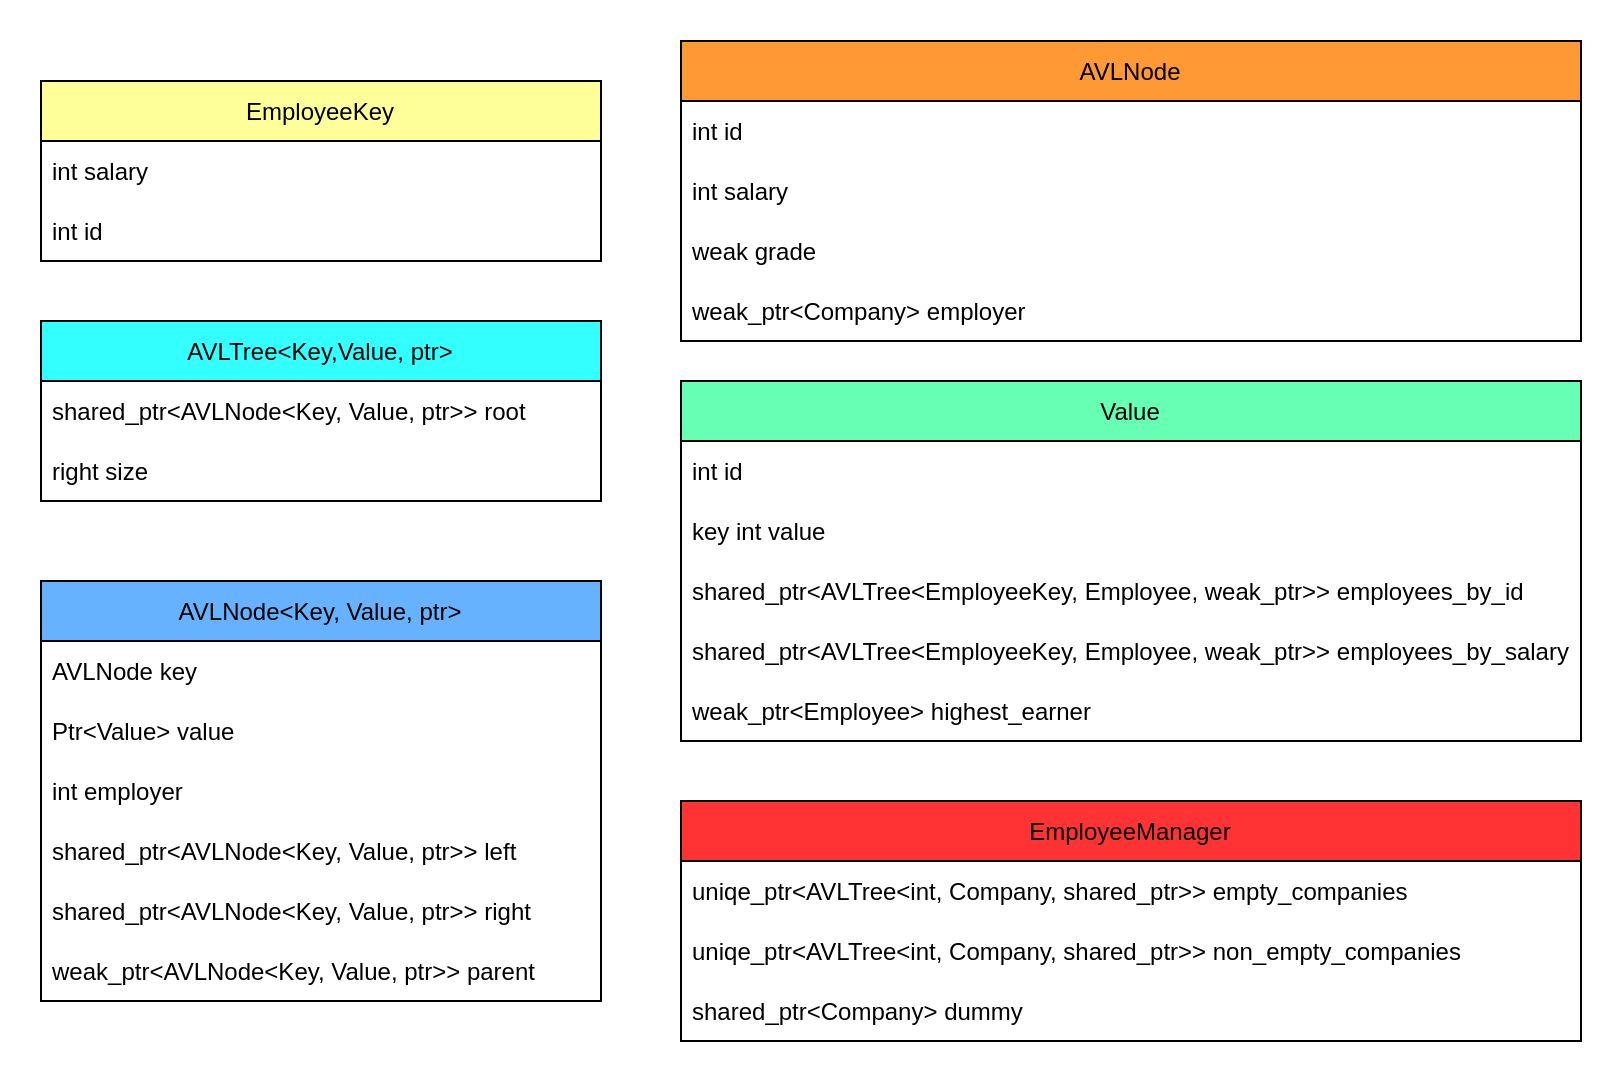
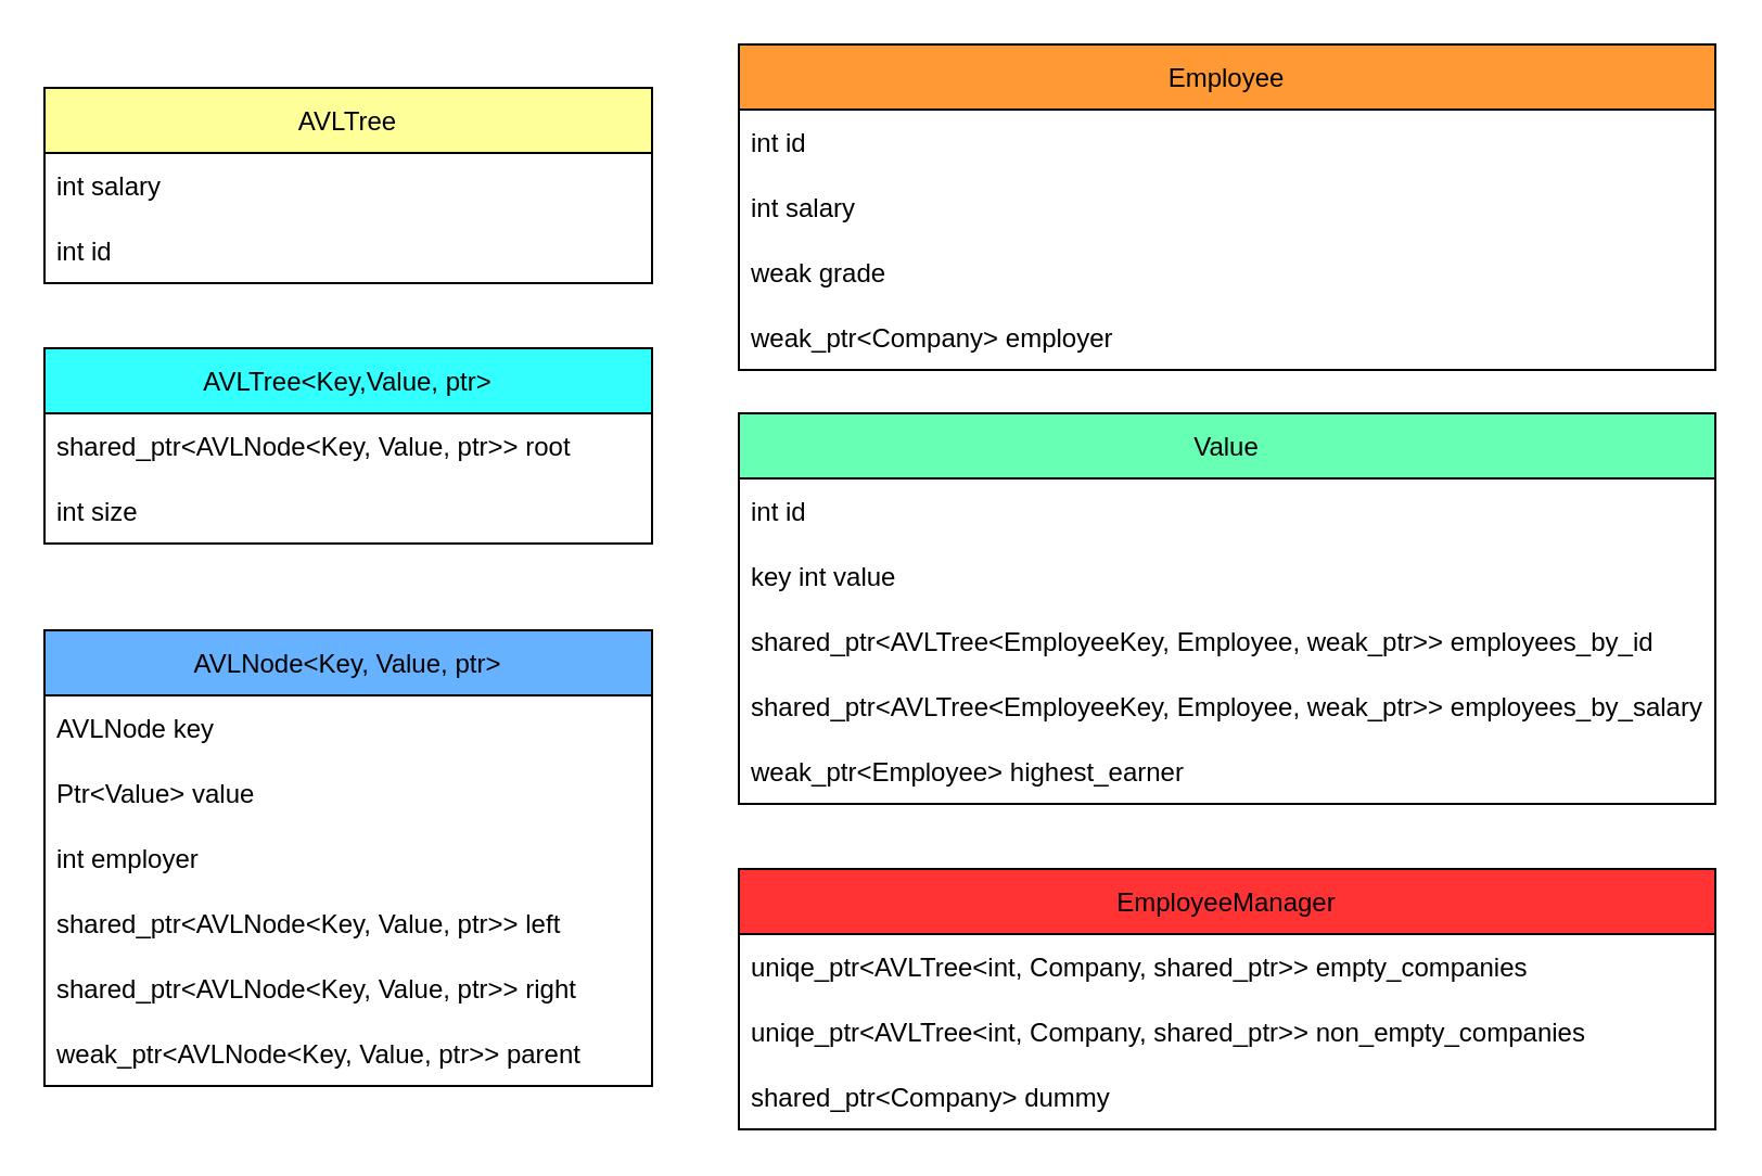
  <mxCell id="0" />
  <mxCell id="1" parent="0" />
  <mxCell id="2" value="Value" style="swimlane;fontStyle=0;childLayout=stackLayout;horizontal=1;startSize=30;horizontalStack=0;resizeParent=1;resizeParentMax=0;resizeLast=0;collapsible=1;marginBottom=0;fillColor=#66FFB3;" parent="1" vertex="1"><mxGeometry x="340" y="190" width="450" height="180" as="geometry" /></mxCell>
  <mxCell id="3" value="int id" style="text;strokeColor=none;fillColor=none;align=left;verticalAlign=middle;spacingLeft=4;spacingRight=4;overflow=hidden;points=[[0,0.5],[1,0.5]];portConstraint=eastwest;rotatable=0;" parent="2" vertex="1"><mxGeometry y="30" width="450" height="30" as="geometry" /></mxCell>
  <mxCell id="4" value="key int value" style="text;strokeColor=none;fillColor=none;align=left;verticalAlign=middle;spacingLeft=4;spacingRight=4;overflow=hidden;points=[[0,0.5],[1,0.5]];portConstraint=eastwest;rotatable=0;" parent="2" vertex="1"><mxGeometry y="60" width="450" height="30" as="geometry" /></mxCell>
  <mxCell id="5" value="shared_ptr&lt;AVLTree&lt;EmployeeKey, Employee, weak_ptr&gt;&gt; employees_by_id" style="text;strokeColor=none;fillColor=none;align=left;verticalAlign=middle;spacingLeft=4;spacingRight=4;overflow=hidden;points=[[0,0.5],[1,0.5]];portConstraint=eastwest;rotatable=0;" parent="2" vertex="1"><mxGeometry y="90" width="450" height="30" as="geometry" /></mxCell>
  <mxCell id="6" value="shared_ptr&lt;AVLTree&lt;EmployeeKey, Employee, weak_ptr&gt;&gt; employees_by_salary" style="text;strokeColor=none;fillColor=none;align=left;verticalAlign=middle;spacingLeft=4;spacingRight=4;overflow=hidden;points=[[0,0.5],[1,0.5]];portConstraint=eastwest;rotatable=0;" parent="2" vertex="1"><mxGeometry y="120" width="450" height="30" as="geometry" /></mxCell>
  <mxCell id="7" value="weak_ptr&lt;Employee&gt; highest_earner" style="text;strokeColor=none;fillColor=none;align=left;verticalAlign=middle;spacingLeft=4;spacingRight=4;overflow=hidden;points=[[0,0.5],[1,0.5]];portConstraint=eastwest;rotatable=0;" parent="2" vertex="1"><mxGeometry y="150" width="450" height="30" as="geometry" /></mxCell>
- <mxCell id="8" value="AVLNode" style="swimlane;fontStyle=0;childLayout=stackLayout;horizontal=1;startSize=30;horizontalStack=0;resizeParent=1;resizeParentMax=0;resizeLast=0;collapsible=1;marginBottom=0;fillColor=#FF9933;" parent="1" vertex="1"><mxGeometry x="340" y="20" width="450" height="150" as="geometry" /></mxCell>
+ <mxCell id="8" value="Employee" style="swimlane;fontStyle=0;childLayout=stackLayout;horizontal=1;startSize=30;horizontalStack=0;resizeParent=1;resizeParentMax=0;resizeLast=0;collapsible=1;marginBottom=0;fillColor=#FF9933;" parent="1" vertex="1"><mxGeometry x="340" y="20" width="450" height="150" as="geometry" /></mxCell>
  <mxCell id="9" value="int id" style="text;strokeColor=none;fillColor=none;align=left;verticalAlign=middle;spacingLeft=4;spacingRight=4;overflow=hidden;points=[[0,0.5],[1,0.5]];portConstraint=eastwest;rotatable=0;" parent="8" vertex="1"><mxGeometry y="30" width="450" height="30" as="geometry" /></mxCell>
  <mxCell id="10" value="int salary" style="text;strokeColor=none;fillColor=none;align=left;verticalAlign=middle;spacingLeft=4;spacingRight=4;overflow=hidden;points=[[0,0.5],[1,0.5]];portConstraint=eastwest;rotatable=0;" parent="8" vertex="1"><mxGeometry y="60" width="450" height="30" as="geometry" /></mxCell>
  <mxCell id="11" value="weak grade" style="text;strokeColor=none;fillColor=none;align=left;verticalAlign=middle;spacingLeft=4;spacingRight=4;overflow=hidden;points=[[0,0.5],[1,0.5]];portConstraint=eastwest;rotatable=0;" parent="8" vertex="1"><mxGeometry y="90" width="450" height="30" as="geometry" /></mxCell>
  <mxCell id="12" value="weak_ptr&lt;Company&gt; employer" style="text;strokeColor=none;fillColor=none;align=left;verticalAlign=middle;spacingLeft=4;spacingRight=4;overflow=hidden;points=[[0,0.5],[1,0.5]];portConstraint=eastwest;rotatable=0;" parent="8" vertex="1"><mxGeometry y="120" width="450" height="30" as="geometry" /></mxCell>
- <mxCell id="13" value="EmployeeKey" style="swimlane;fontStyle=0;childLayout=stackLayout;horizontal=1;startSize=30;horizontalStack=0;resizeParent=1;resizeParentMax=0;resizeLast=0;collapsible=1;marginBottom=0;fillColor=#FFFF99;" parent="1" vertex="1"><mxGeometry x="20" y="40" width="280" height="90" as="geometry" /></mxCell>
+ <mxCell id="13" value="AVLTree" style="swimlane;fontStyle=0;childLayout=stackLayout;horizontal=1;startSize=30;horizontalStack=0;resizeParent=1;resizeParentMax=0;resizeLast=0;collapsible=1;marginBottom=0;fillColor=#FFFF99;" parent="1" vertex="1"><mxGeometry x="20" y="40" width="280" height="90" as="geometry" /></mxCell>
  <mxCell id="14" value="int salary" style="text;strokeColor=none;fillColor=none;align=left;verticalAlign=middle;spacingLeft=4;spacingRight=4;overflow=hidden;points=[[0,0.5],[1,0.5]];portConstraint=eastwest;rotatable=0;" parent="13" vertex="1"><mxGeometry y="30" width="280" height="30" as="geometry" /></mxCell>
  <mxCell id="15" value="int id" style="text;strokeColor=none;fillColor=none;align=left;verticalAlign=middle;spacingLeft=4;spacingRight=4;overflow=hidden;points=[[0,0.5],[1,0.5]];portConstraint=eastwest;rotatable=0;" parent="13" vertex="1"><mxGeometry y="60" width="280" height="30" as="geometry" /></mxCell>
  <mxCell id="16" value="EmployeeManager" style="swimlane;fontStyle=0;childLayout=stackLayout;horizontal=1;startSize=30;horizontalStack=0;resizeParent=1;resizeParentMax=0;resizeLast=0;collapsible=1;marginBottom=0;fillColor=#FF3333;" parent="1" vertex="1"><mxGeometry x="340" y="400" width="450" height="120" as="geometry" /></mxCell>
  <mxCell id="17" value="uniqe_ptr&lt;AVLTree&lt;int, Company, shared_ptr&gt;&gt; empty_companies" style="text;strokeColor=none;fillColor=none;align=left;verticalAlign=middle;spacingLeft=4;spacingRight=4;overflow=hidden;points=[[0,0.5],[1,0.5]];portConstraint=eastwest;rotatable=0;" parent="16" vertex="1"><mxGeometry y="30" width="450" height="30" as="geometry" /></mxCell>
  <mxCell id="18" value="uniqe_ptr&lt;AVLTree&lt;int, Company, shared_ptr&gt;&gt; non_empty_companies" style="text;strokeColor=none;fillColor=none;align=left;verticalAlign=middle;spacingLeft=4;spacingRight=4;overflow=hidden;points=[[0,0.5],[1,0.5]];portConstraint=eastwest;rotatable=0;" vertex="1" parent="16"><mxGeometry y="60" width="450" height="30" as="geometry" /></mxCell>
  <mxCell id="19" value="shared_ptr&lt;Company&gt; dummy" style="text;strokeColor=none;fillColor=none;align=left;verticalAlign=middle;spacingLeft=4;spacingRight=4;overflow=hidden;points=[[0,0.5],[1,0.5]];portConstraint=eastwest;rotatable=0;" parent="16" vertex="1"><mxGeometry y="90" width="450" height="30" as="geometry" /></mxCell>
  <mxCell id="20" value="AVLTree&lt;Key,Value, ptr&gt;" style="swimlane;fontStyle=0;childLayout=stackLayout;horizontal=1;startSize=30;horizontalStack=0;resizeParent=1;resizeParentMax=0;resizeLast=0;collapsible=1;marginBottom=0;fillColor=#33FFFF;" parent="1" vertex="1"><mxGeometry x="20" y="160" width="280" height="90" as="geometry" /></mxCell>
  <mxCell id="21" value="shared_ptr&lt;AVLNode&lt;Key, Value, ptr&gt;&gt; root" style="text;strokeColor=none;fillColor=none;align=left;verticalAlign=middle;spacingLeft=4;spacingRight=4;overflow=hidden;points=[[0,0.5],[1,0.5]];portConstraint=eastwest;rotatable=0;" parent="20" vertex="1"><mxGeometry y="30" width="280" height="30" as="geometry" /></mxCell>
- <mxCell id="22" value="right size" style="text;strokeColor=none;fillColor=none;align=left;verticalAlign=middle;spacingLeft=4;spacingRight=4;overflow=hidden;points=[[0,0.5],[1,0.5]];portConstraint=eastwest;rotatable=0;" parent="20" vertex="1"><mxGeometry y="60" width="280" height="30" as="geometry" /></mxCell>
+ <mxCell id="22" value="int size" style="text;strokeColor=none;fillColor=none;align=left;verticalAlign=middle;spacingLeft=4;spacingRight=4;overflow=hidden;points=[[0,0.5],[1,0.5]];portConstraint=eastwest;rotatable=0;" parent="20" vertex="1"><mxGeometry y="60" width="280" height="30" as="geometry" /></mxCell>
  <mxCell id="23" value="AVLNode&lt;Key, Value, ptr&gt;" style="swimlane;fontStyle=0;childLayout=stackLayout;horizontal=1;startSize=30;horizontalStack=0;resizeParent=1;resizeParentMax=0;resizeLast=0;collapsible=1;marginBottom=0;fillColor=#66B2FF;" parent="1" vertex="1"><mxGeometry x="20" y="290" width="280" height="210" as="geometry" /></mxCell>
  <mxCell id="24" value="AVLNode key" style="text;strokeColor=none;fillColor=none;align=left;verticalAlign=middle;spacingLeft=4;spacingRight=4;overflow=hidden;points=[[0,0.5],[1,0.5]];portConstraint=eastwest;rotatable=0;" parent="23" vertex="1"><mxGeometry y="30" width="280" height="30" as="geometry" /></mxCell>
  <mxCell id="25" value="Ptr&lt;Value&gt; value" style="text;strokeColor=none;fillColor=none;align=left;verticalAlign=middle;spacingLeft=4;spacingRight=4;overflow=hidden;points=[[0,0.5],[1,0.5]];portConstraint=eastwest;rotatable=0;" parent="23" vertex="1"><mxGeometry y="60" width="280" height="30" as="geometry" /></mxCell>
  <mxCell id="26" value="int employer" style="text;strokeColor=none;fillColor=none;align=left;verticalAlign=middle;spacingLeft=4;spacingRight=4;overflow=hidden;points=[[0,0.5],[1,0.5]];portConstraint=eastwest;rotatable=0;" parent="23" vertex="1"><mxGeometry y="90" width="280" height="30" as="geometry" /></mxCell>
  <mxCell id="27" value="shared_ptr&lt;AVLNode&lt;Key, Value, ptr&gt;&gt; left" style="text;strokeColor=none;fillColor=none;align=left;verticalAlign=middle;spacingLeft=4;spacingRight=4;overflow=hidden;points=[[0,0.5],[1,0.5]];portConstraint=eastwest;rotatable=0;" parent="23" vertex="1"><mxGeometry y="120" width="280" height="30" as="geometry" /></mxCell>
  <mxCell id="28" value="shared_ptr&lt;AVLNode&lt;Key, Value, ptr&gt;&gt; right" style="text;strokeColor=none;fillColor=none;align=left;verticalAlign=middle;spacingLeft=4;spacingRight=4;overflow=hidden;points=[[0,0.5],[1,0.5]];portConstraint=eastwest;rotatable=0;" parent="23" vertex="1"><mxGeometry y="150" width="280" height="30" as="geometry" /></mxCell>
  <mxCell id="29" value="weak_ptr&lt;AVLNode&lt;Key, Value, ptr&gt;&gt; parent" style="text;strokeColor=none;fillColor=none;align=left;verticalAlign=middle;spacingLeft=4;spacingRight=4;overflow=hidden;points=[[0,0.5],[1,0.5]];portConstraint=eastwest;rotatable=0;" parent="23" vertex="1"><mxGeometry y="180" width="280" height="30" as="geometry" /></mxCell>
